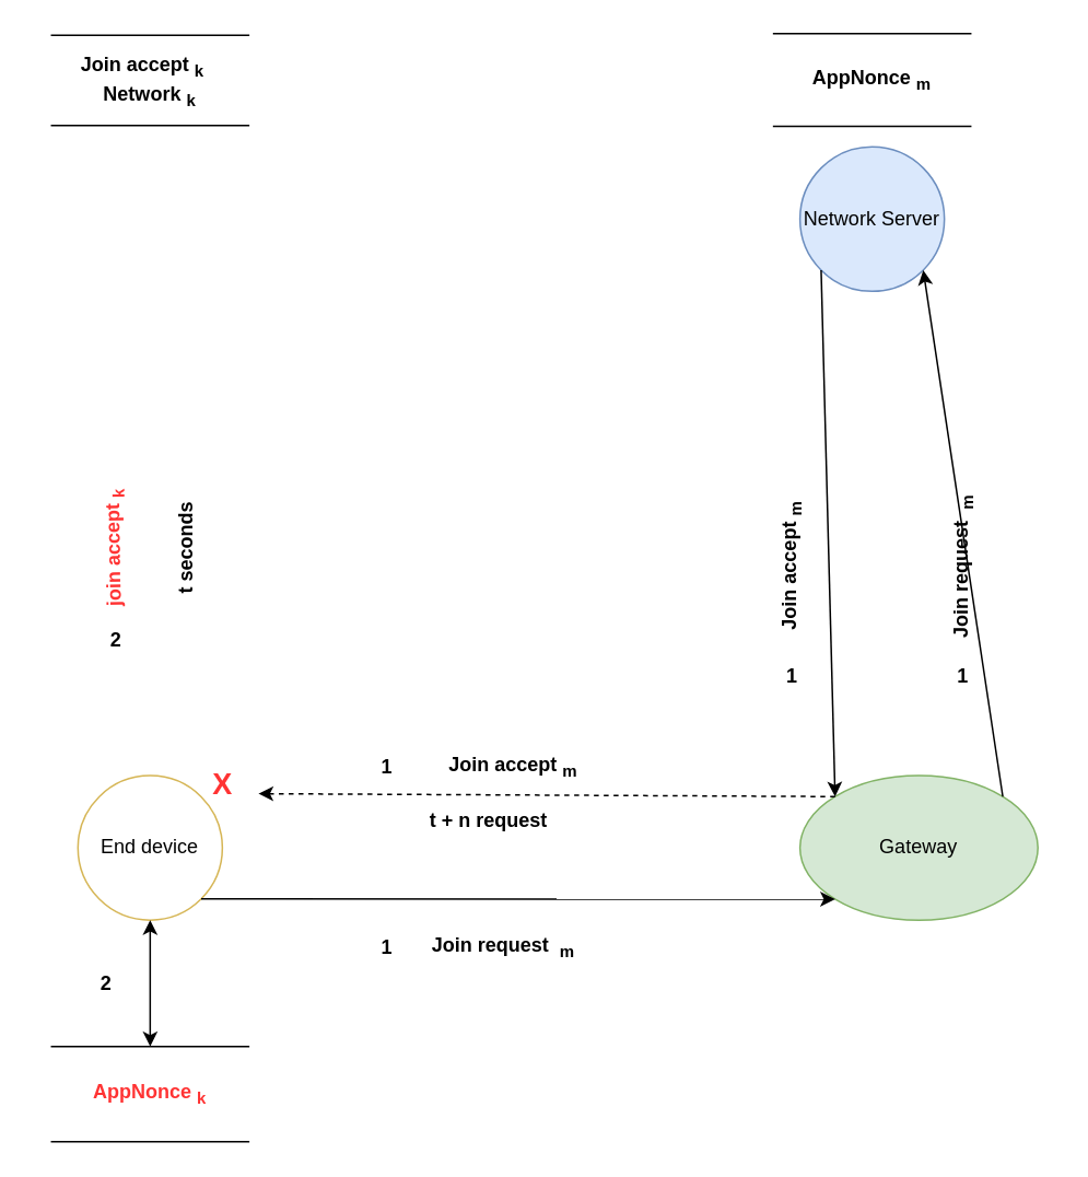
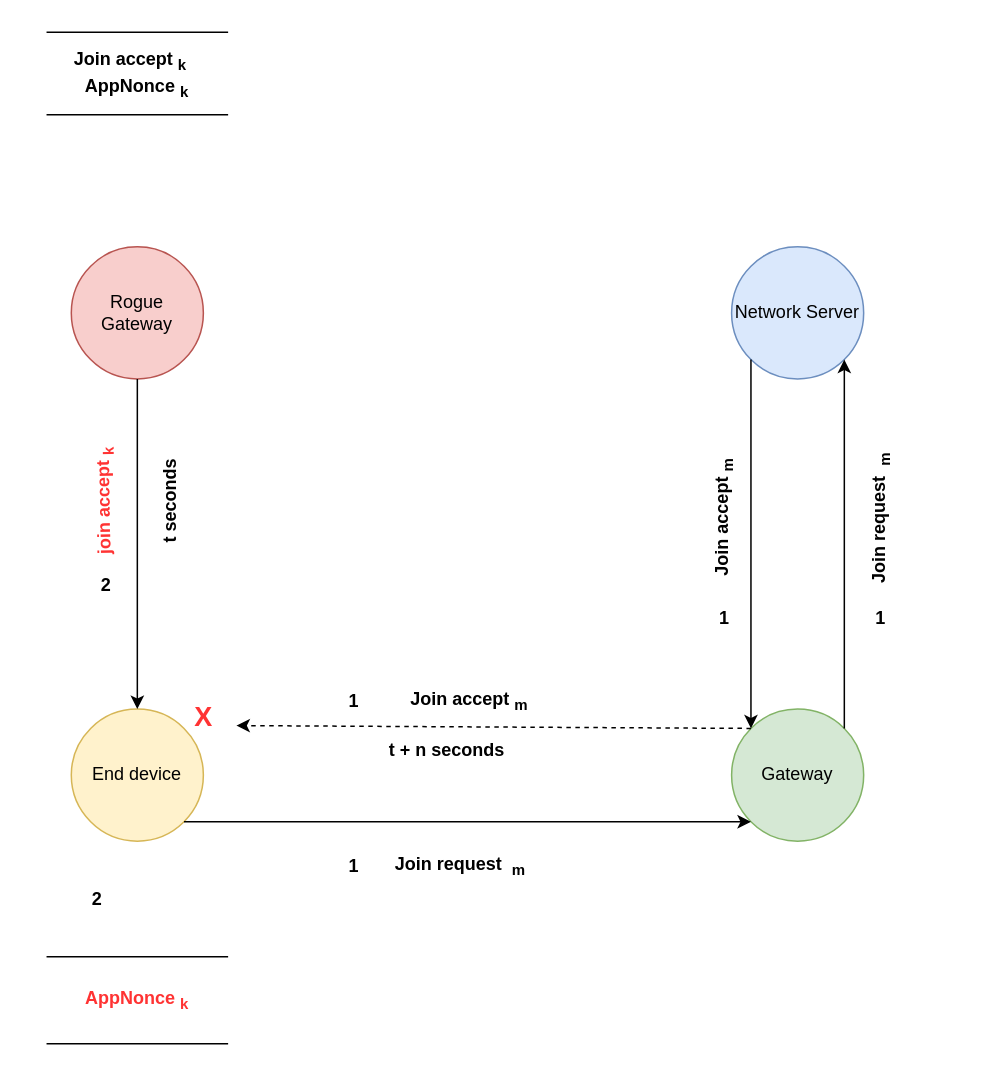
  <mxCell id="0" />
  <mxCell id="1" parent="0" />
- <mxCell id="2" value="End device" style="ellipse;whiteSpace=wrap;html=1;aspect=fixed;fillColor=#ffffff;strokeColor=#d6b656;" vertex="1" parent="1"><mxGeometry x="47" y="472" width="88" height="88" as="geometry" /></mxCell>
- <mxCell id="4" value="Gateway" style="ellipse;whiteSpace=wrap;html=1;aspect=fixed;fillColor=#d5e8d4;strokeColor=#82b366;" vertex="1" parent="1"><mxGeometry x="487" y="472" width="145" height="88" as="geometry" /></mxCell>
- <mxCell id="5" value="Network Server" style="ellipse;whiteSpace=wrap;html=1;aspect=fixed;fillColor=#dae8fc;strokeColor=#6c8ebf;" vertex="1" parent="1"><mxGeometry x="487" y="89" width="88" height="88" as="geometry" /></mxCell>
- <mxCell id="6" value="&lt;b&gt;Join accept &lt;sub&gt;k&amp;nbsp; &lt;/sub&gt;&amp;nbsp;&lt;br&gt;Network &lt;sub&gt;k&lt;/sub&gt;&lt;br&gt;&lt;/b&gt;" style="shape=partialRectangle;whiteSpace=wrap;html=1;left=0;right=0;fillColor=none;" vertex="1" parent="1"><mxGeometry x="31" y="21" width="120" height="55" as="geometry" /></mxCell>
+ <mxCell id="2" value="End device" style="ellipse;whiteSpace=wrap;html=1;aspect=fixed;fillColor=#fff2cc;strokeColor=#d6b656;" vertex="1" parent="1"><mxGeometry x="47" y="472" width="88" height="88" as="geometry" /></mxCell>
+ <mxCell id="3" value="Rogue Gateway" style="ellipse;whiteSpace=wrap;html=1;aspect=fixed;fillColor=#f8cecc;strokeColor=#b85450;" vertex="1" parent="1"><mxGeometry x="47" y="164" width="88" height="88" as="geometry" /></mxCell>
+ <mxCell id="4" value="Gateway" style="ellipse;whiteSpace=wrap;html=1;aspect=fixed;fillColor=#d5e8d4;strokeColor=#82b366;" vertex="1" parent="1"><mxGeometry x="487" y="472" width="88" height="88" as="geometry" /></mxCell>
+ <mxCell id="5" value="Network Server" style="ellipse;whiteSpace=wrap;html=1;aspect=fixed;fillColor=#dae8fc;strokeColor=#6c8ebf;" vertex="1" parent="1"><mxGeometry x="487" y="164" width="88" height="88" as="geometry" /></mxCell>
+ <mxCell id="6" value="&lt;b&gt;Join accept &lt;sub&gt;k&amp;nbsp; &lt;/sub&gt;&amp;nbsp;&lt;br&gt;AppNonce &lt;sub&gt;k&lt;/sub&gt;&lt;br&gt;&lt;/b&gt;" style="shape=partialRectangle;whiteSpace=wrap;html=1;left=0;right=0;fillColor=none;" vertex="1" parent="1"><mxGeometry x="31" y="21" width="120" height="55" as="geometry" /></mxCell>
+ <mxCell id="7" value="" style="endArrow=classic;html=1;fontColor=#FF3333;rounded=0;exitX=0.5;exitY=1;exitDx=0;exitDy=0;entryX=0.5;entryY=0;entryDx=0;entryDy=0;" edge="1" parent="1" source="3" target="2"><mxGeometry width="50" height="50" relative="1" as="geometry"><mxPoint x="432" y="291" as="sourcePoint" /><mxPoint x="482" y="241" as="targetPoint" /></mxGeometry></mxCell>
  <mxCell id="8" value="" style="endArrow=classic;html=1;fontColor=#FF3333;rounded=0;exitX=1;exitY=0;exitDx=0;exitDy=0;entryX=1;entryY=1;entryDx=0;entryDy=0;" edge="1" parent="1" source="4" target="5"><mxGeometry width="50" height="50" relative="1" as="geometry"><mxPoint x="432" y="291" as="sourcePoint" /><mxPoint x="482" y="241" as="targetPoint" /></mxGeometry></mxCell>
  <mxCell id="9" value="" style="endArrow=classic;html=1;fontColor=#FF3333;rounded=0;exitX=1;exitY=1;exitDx=0;exitDy=0;entryX=0;entryY=1;entryDx=0;entryDy=0;" edge="1" parent="1" source="2" target="4"><mxGeometry width="50" height="50" relative="1" as="geometry"><mxPoint x="432" y="291" as="sourcePoint" /><mxPoint x="482" y="241" as="targetPoint" /></mxGeometry></mxCell>
  <mxCell id="10" value="" style="endArrow=classic;html=1;fontColor=#FF3333;rounded=0;exitX=0;exitY=1;exitDx=0;exitDy=0;entryX=0;entryY=0;entryDx=0;entryDy=0;" edge="1" parent="1" source="5" target="4"><mxGeometry width="50" height="50" relative="1" as="geometry"><mxPoint x="432" y="291" as="sourcePoint" /><mxPoint x="482" y="241" as="targetPoint" /></mxGeometry></mxCell>
  <mxCell id="11" value="" style="endArrow=classic;html=1;fontColor=#FF3333;rounded=0;exitX=0;exitY=0;exitDx=0;exitDy=0;dashed=1;" edge="1" parent="1" source="4"><mxGeometry width="50" height="50" relative="1" as="geometry"><mxPoint x="201" y="285" as="sourcePoint" /><mxPoint x="157" y="483" as="targetPoint" /></mxGeometry></mxCell>
  <mxCell id="12" value="&lt;b&gt;Join request&amp;nbsp; &lt;sub&gt;m&lt;/sub&gt;&lt;/b&gt;" style="text;html=1;align=center;verticalAlign=middle;resizable=0;points=[];autosize=1;strokeColor=none;fillColor=none;" vertex="1" parent="1"><mxGeometry x="251" y="560" width="110" height="33" as="geometry" /></mxCell>
  <mxCell id="13" value="&lt;font color=&quot;#ff3333&quot;&gt;&lt;b&gt;join accept &lt;sub&gt;k&lt;/sub&gt;&lt;/b&gt;&lt;/font&gt;" style="text;html=1;align=center;verticalAlign=middle;resizable=0;points=[];autosize=1;strokeColor=none;fillColor=none;rotation=-91;" vertex="1" parent="1"><mxGeometry x="20" y="318" width="99" height="33" as="geometry" /></mxCell>
  <mxCell id="14" value="&lt;b&gt;Join request&amp;nbsp; &lt;sub&gt;m&lt;/sub&gt;&lt;/b&gt;" style="text;html=1;align=center;verticalAlign=middle;resizable=0;points=[];autosize=1;strokeColor=none;fillColor=none;rotation=-90;" vertex="1" parent="1"><mxGeometry x="531" y="329" width="110" height="33" as="geometry" /></mxCell>
  <mxCell id="15" value="&lt;b&gt;1&lt;/b&gt;" style="text;html=1;align=center;verticalAlign=middle;resizable=0;points=[];autosize=1;strokeColor=none;fillColor=none;rounded=0;shadow=0;" vertex="1" parent="1"><mxGeometry x="218" y="560" width="33" height="33" as="geometry" /></mxCell>
  <mxCell id="16" value="&lt;b&gt;1&lt;/b&gt;" style="text;html=1;align=center;verticalAlign=middle;resizable=0;points=[];autosize=1;strokeColor=none;fillColor=none;" vertex="1" parent="1"><mxGeometry x="569.5" y="395" width="33" height="33" as="geometry" /></mxCell>
  <mxCell id="17" value="&lt;b&gt;Join accept &lt;sub&gt;m&lt;/sub&gt;&lt;/b&gt;" style="text;html=1;align=center;verticalAlign=middle;resizable=0;points=[];autosize=1;strokeColor=none;fillColor=none;rotation=-90;" vertex="1" parent="1"><mxGeometry x="432" y="329" width="99" height="33" as="geometry" /></mxCell>
  <mxCell id="18" value="&lt;b&gt;1&lt;/b&gt;" style="text;html=1;align=center;verticalAlign=middle;resizable=0;points=[];autosize=1;strokeColor=none;fillColor=none;" vertex="1" parent="1"><mxGeometry x="465" y="395" width="33" height="33" as="geometry" /></mxCell>
  <mxCell id="19" value="&lt;b&gt;Join accept &lt;sub&gt;m&lt;/sub&gt;&lt;/b&gt;" style="text;html=1;align=center;verticalAlign=middle;resizable=0;points=[];autosize=1;strokeColor=none;fillColor=none;rotation=0;" vertex="1" parent="1"><mxGeometry x="262" y="450" width="99" height="33" as="geometry" /></mxCell>
- <mxCell id="20" value="&lt;b&gt;t + n request&lt;/b&gt;" style="text;html=1;align=center;verticalAlign=middle;resizable=0;points=[];autosize=1;strokeColor=none;fillColor=none;" vertex="1" parent="1"><mxGeometry x="247" y="483" width="99" height="33" as="geometry" /></mxCell>
+ <mxCell id="20" value="&lt;b&gt;t + n seconds&lt;/b&gt;" style="text;html=1;align=center;verticalAlign=middle;resizable=0;points=[];autosize=1;strokeColor=none;fillColor=none;" vertex="1" parent="1"><mxGeometry x="247" y="483" width="99" height="33" as="geometry" /></mxCell>
  <mxCell id="21" value="&lt;b&gt;1&lt;/b&gt;" style="text;html=1;align=center;verticalAlign=middle;resizable=0;points=[];autosize=1;strokeColor=none;fillColor=none;" vertex="1" parent="1"><mxGeometry x="218" y="450" width="33" height="33" as="geometry" /></mxCell>
  <mxCell id="22" value="&lt;b&gt;2&lt;/b&gt;" style="text;html=1;align=center;verticalAlign=middle;resizable=0;points=[];autosize=1;strokeColor=none;fillColor=none;" vertex="1" parent="1"><mxGeometry x="53" y="373" width="33" height="33" as="geometry" /></mxCell>
  <mxCell id="23" value="&lt;b&gt;t seconds&lt;/b&gt;" style="text;html=1;align=center;verticalAlign=middle;resizable=0;points=[];autosize=1;strokeColor=none;fillColor=none;rotation=-90;" vertex="1" parent="1"><mxGeometry x="74" y="318" width="77" height="33" as="geometry" /></mxCell>
  <mxCell id="24" value="&lt;font size=&quot;1&quot; color=&quot;#ff3333&quot;&gt;&lt;b style=&quot;font-size: 18px;&quot;&gt;X&lt;/b&gt;&lt;/font&gt;" style="text;html=1;align=center;verticalAlign=middle;resizable=0;points=[];autosize=1;strokeColor=none;fillColor=none;" vertex="1" parent="1"><mxGeometry x="118" y="461" width="33" height="33" as="geometry" /></mxCell>
- <mxCell id="25" value="" style="endArrow=classic;startArrow=classic;html=1;fontColor=#FF3333;rounded=0;entryX=0.5;entryY=1;entryDx=0;entryDy=0;exitX=0.5;exitY=0;exitDx=0;exitDy=0;" edge="1" parent="1" source="26" target="2"><mxGeometry width="50" height="50" relative="1" as="geometry"><mxPoint x="91" y="648" as="sourcePoint" /><mxPoint x="482" y="340" as="targetPoint" /></mxGeometry></mxCell>
  <mxCell id="26" value="&lt;b&gt;&lt;font color=&quot;#ff3333&quot;&gt;AppNonce &lt;sub&gt;k&lt;/sub&gt;&lt;/font&gt;&lt;/b&gt;" style="shape=partialRectangle;whiteSpace=wrap;html=1;left=0;right=0;fillColor=none;" vertex="1" parent="1"><mxGeometry x="31" y="637" width="120" height="58" as="geometry" /></mxCell>
  <mxCell id="27" value="&lt;b&gt;2&lt;/b&gt;" style="text;html=1;align=center;verticalAlign=middle;resizable=0;points=[];autosize=1;strokeColor=none;fillColor=none;" vertex="1" parent="1"><mxGeometry x="47" y="582" width="33" height="33" as="geometry" /></mxCell>
- <mxCell id="28" value="&lt;b&gt;AppNonce &lt;sub&gt;m&lt;/sub&gt;&lt;/b&gt;" style="shape=partialRectangle;whiteSpace=wrap;html=1;left=0;right=0;fillColor=none;" vertex="1" parent="1"><mxGeometry x="471" y="20" width="120" height="56.5" as="geometry" /></mxCell>
